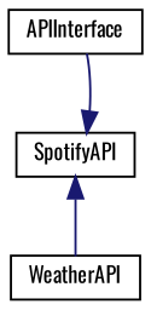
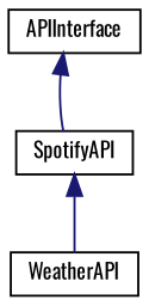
  digraph {
    fontname=Oswald
    rankdir=TB
    node [color=black fillcolor=white fontname=Oswald fontsize=10 shape=record style=filled]
    edge [color=midnightblue dir=back fontname=Oswald fontsize=10 labelfontname=Helvetica labelfontsize=10 style=solid]
    n1 [height=0.2 label=APIInterface width=0.4]
    n2 [height=0.2 label=SpotifyAPI width=0.4]
    n3 [height=0.2 label=WeatherAPI width=0.4]
-   n2 -> n1
+   n1 -> n2
    n2 -> n3
  }
